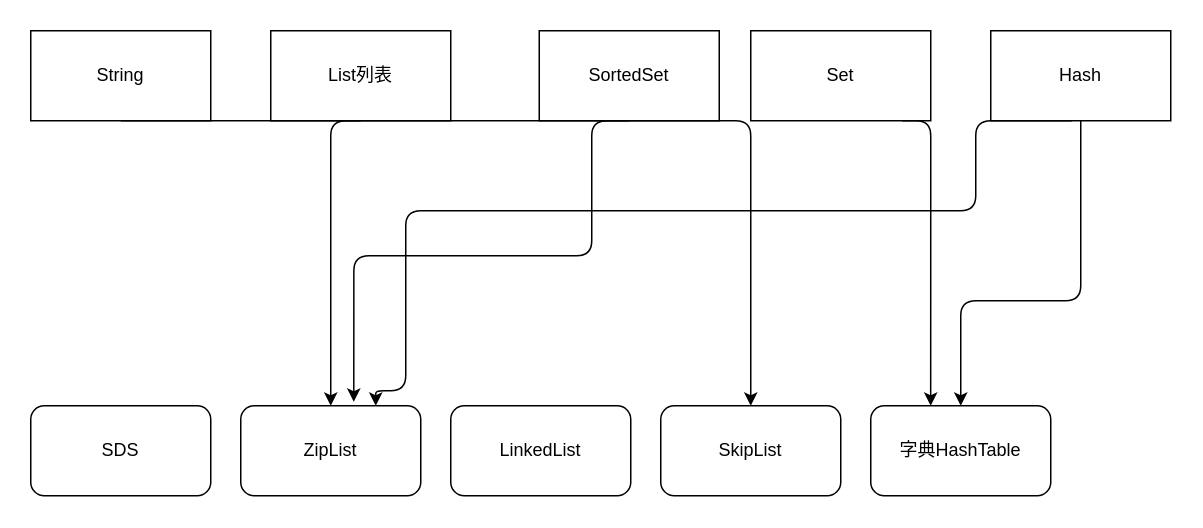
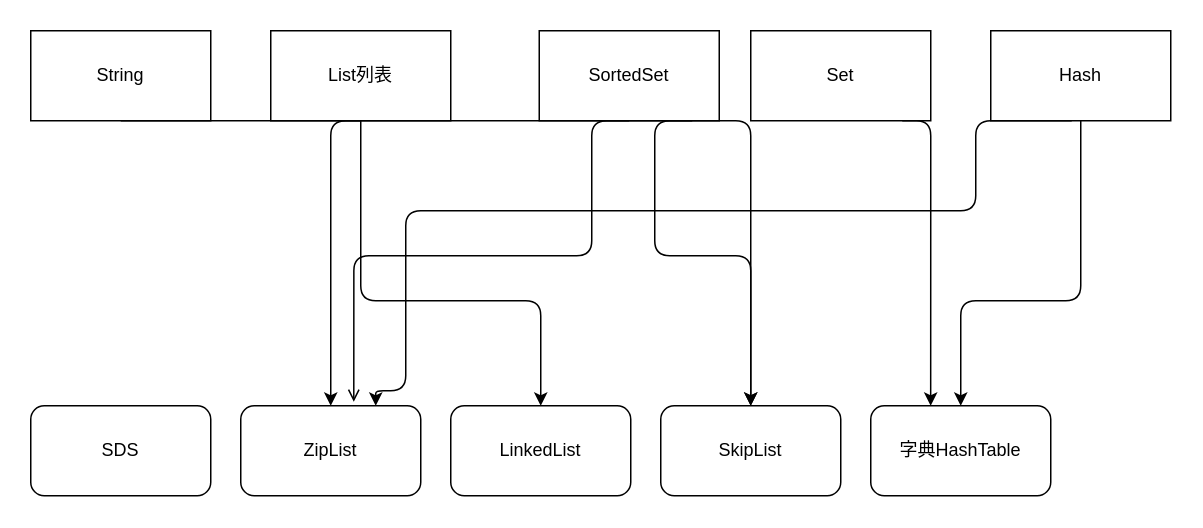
  <mxCell id="0" />
  <mxCell id="1" parent="0" />
  <mxCell id="2" value="List列表" style="rounded=0;whiteSpace=wrap;html=1;" vertex="1" parent="1"><mxGeometry x="180" y="20" width="120" height="60" as="geometry" /></mxCell>
  <mxCell id="3" value="SDS" style="rounded=1;whiteSpace=wrap;html=1;" vertex="1" parent="1"><mxGeometry x="20" y="270" width="120" height="60" as="geometry" /></mxCell>
  <mxCell id="4" value="ZipList" style="rounded=1;whiteSpace=wrap;html=1;" vertex="1" parent="1"><mxGeometry x="160" y="270" width="120" height="60" as="geometry" /></mxCell>
  <mxCell id="5" value="LinkedList" style="rounded=1;whiteSpace=wrap;html=1;" vertex="1" parent="1"><mxGeometry x="300" y="270" width="120" height="60" as="geometry" /></mxCell>
  <mxCell id="6" value="SkipList" style="rounded=1;whiteSpace=wrap;html=1;" vertex="1" parent="1"><mxGeometry x="440" y="270" width="120" height="60" as="geometry" /></mxCell>
  <mxCell id="7" value="字典HashTable" style="rounded=1;whiteSpace=wrap;html=1;" vertex="1" parent="1"><mxGeometry x="580" y="270" width="120" height="60" as="geometry" /></mxCell>
  <mxCell id="8" value="String" style="rounded=0;whiteSpace=wrap;html=1;" vertex="1" parent="1"><mxGeometry x="20" y="20" width="120" height="60" as="geometry" /></mxCell>
  <mxCell id="9" value="SortedSet" style="rounded=0;whiteSpace=wrap;html=1;" vertex="1" parent="1"><mxGeometry x="359" y="20" width="120" height="60" as="geometry" /></mxCell>
  <mxCell id="10" value="Hash" style="rounded=0;whiteSpace=wrap;html=1;" vertex="1" parent="1"><mxGeometry x="660" y="20" width="120" height="60" as="geometry" /></mxCell>
  <mxCell id="11" value="Set" style="rounded=0;whiteSpace=wrap;html=1;" vertex="1" parent="1"><mxGeometry x="500" y="20" width="120" height="60" as="geometry" /></mxCell>
  <mxCell id="12" value="" style="edgeStyle=segmentEdgeStyle;endArrow=classic;html=1;exitX=0.5;exitY=1;exitDx=0;exitDy=0;" edge="1" parent="1" source="8" target="6"><mxGeometry width="50" height="50" relative="1" as="geometry"><mxPoint x="370" y="190" as="sourcePoint" /><mxPoint x="80" y="260" as="targetPoint" /></mxGeometry></mxCell>
  <mxCell id="13" value="" style="edgeStyle=segmentEdgeStyle;endArrow=classic;html=1;exitX=0.5;exitY=1;exitDx=0;exitDy=0;" edge="1" parent="1" source="2"><mxGeometry width="50" height="50" relative="1" as="geometry"><mxPoint x="370" y="190" as="sourcePoint" /><mxPoint x="220" y="270" as="targetPoint" /></mxGeometry></mxCell>
+ <mxCell id="14" value="" style="edgeStyle=segmentEdgeStyle;endArrow=classic;html=1;exitX=0.5;exitY=1;exitDx=0;exitDy=0;entryX=0.5;entryY=0;entryDx=0;entryDy=0;" edge="1" parent="1" source="2" target="5"><mxGeometry width="50" height="50" relative="1" as="geometry"><mxPoint x="370" y="190" as="sourcePoint" /><mxPoint x="420" y="140" as="targetPoint" /><Array as="points"><mxPoint x="240" y="200" /><mxPoint x="360" y="200" /></Array></mxGeometry></mxCell>
  <mxCell id="15" value="" style="edgeStyle=segmentEdgeStyle;endArrow=classic;html=1;exitX=0.5;exitY=1;exitDx=0;exitDy=0;" edge="1" parent="1" source="10" target="7"><mxGeometry width="50" height="50" relative="1" as="geometry"><mxPoint x="370" y="190" as="sourcePoint" /><mxPoint x="420" y="140" as="targetPoint" /><Array as="points"><mxPoint x="720" y="200" /><mxPoint x="640" y="200" /></Array></mxGeometry></mxCell>
  <mxCell id="16" value="" style="edgeStyle=segmentEdgeStyle;endArrow=classic;html=1;exitX=0.45;exitY=1;exitDx=0;exitDy=0;exitPerimeter=0;entryX=0.75;entryY=0;entryDx=0;entryDy=0;" edge="1" parent="1" source="10" target="4"><mxGeometry width="50" height="50" relative="1" as="geometry"><mxPoint x="370" y="190" as="sourcePoint" /><mxPoint x="220" y="260" as="targetPoint" /><Array as="points"><mxPoint x="650" y="80" /><mxPoint x="650" y="140" /><mxPoint x="270" y="140" /><mxPoint x="270" y="260" /><mxPoint x="250" y="260" /></Array></mxGeometry></mxCell>
  <mxCell id="17" value="" style="edgeStyle=segmentEdgeStyle;endArrow=classic;html=1;entryX=0.333;entryY=0;entryDx=0;entryDy=0;entryPerimeter=0;" edge="1" parent="1" target="7"><mxGeometry width="50" height="50" relative="1" as="geometry"><mxPoint x="601" y="80" as="sourcePoint" /><mxPoint x="420" y="140" as="targetPoint" /><Array as="points"><mxPoint x="601" y="80" /><mxPoint x="620" y="80" /></Array></mxGeometry></mxCell>
- <mxCell id="18" value="" style="edgeStyle=segmentEdgeStyle;endArrow=classic;html=1;exitX=0.5;exitY=1;exitDx=0;exitDy=0;entryX=0.628;entryY=-0.044;entryDx=0;entryDy=0;entryPerimeter=0;" edge="1" parent="1" source="9" target="4"><mxGeometry width="50" height="50" relative="1" as="geometry"><mxPoint x="370" y="190" as="sourcePoint" /><mxPoint x="420" y="140" as="targetPoint" /><Array as="points"><mxPoint x="394" y="170" /><mxPoint x="235" y="170" /></Array></mxGeometry></mxCell>
+ <mxCell id="18" value="" style="edgeStyle=segmentEdgeStyle;endArrow=open;html=1;exitX=0.5;exitY=1;exitDx=0;exitDy=0;entryX=0.628;entryY=-0.044;entryDx=0;entryDy=0;entryPerimeter=0;" edge="1" parent="1" source="9" target="4"><mxGeometry width="50" height="50" relative="1" as="geometry"><mxPoint x="370" y="190" as="sourcePoint" /><mxPoint x="420" y="140" as="targetPoint" /><Array as="points"><mxPoint x="394" y="170" /><mxPoint x="235" y="170" /></Array></mxGeometry></mxCell>
+ <mxCell id="19" value="" style="edgeStyle=segmentEdgeStyle;endArrow=classic;html=1;exitX=0.85;exitY=1;exitDx=0;exitDy=0;exitPerimeter=0;" edge="1" parent="1" source="9" target="6"><mxGeometry width="50" height="50" relative="1" as="geometry"><mxPoint x="370" y="190" as="sourcePoint" /><mxPoint x="420" y="140" as="targetPoint" /><Array as="points"><mxPoint x="436" y="170" /><mxPoint x="500" y="170" /></Array></mxGeometry></mxCell>
